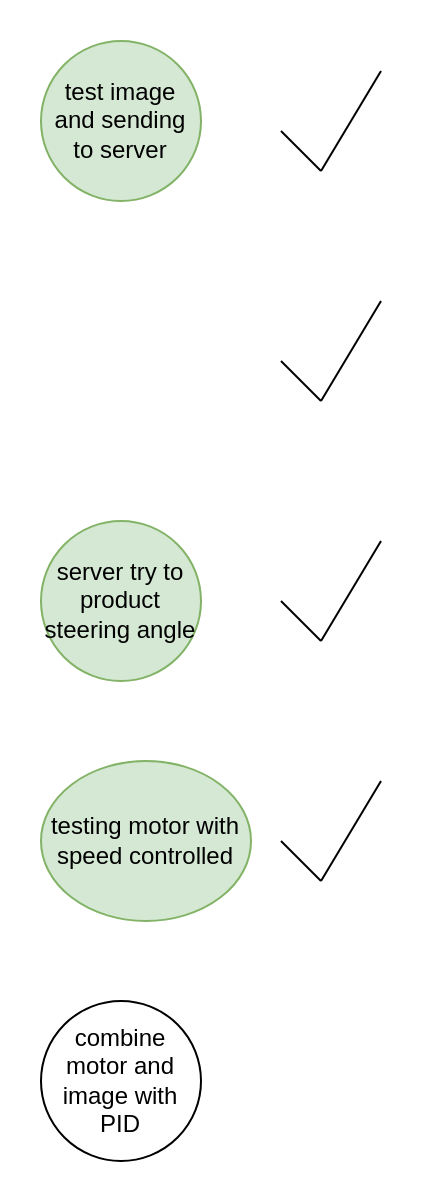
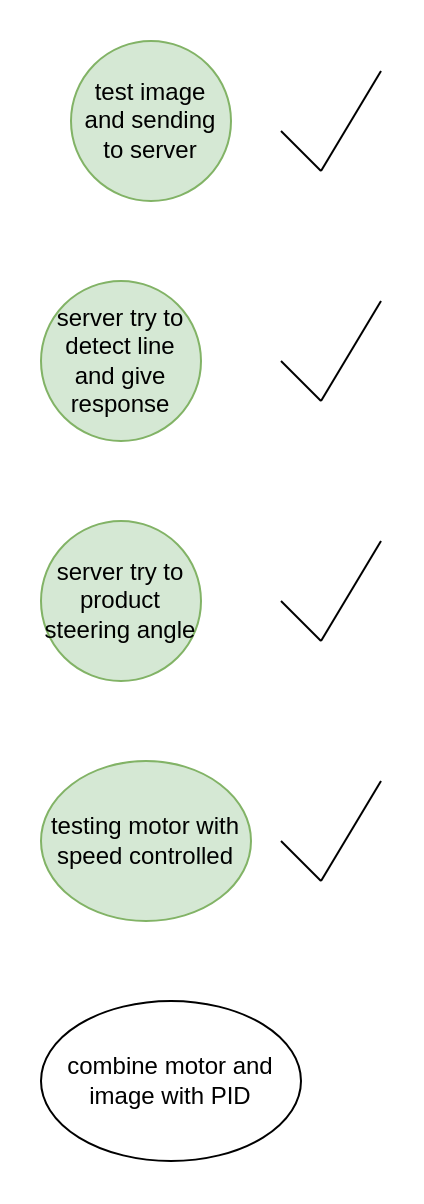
  <mxCell id="0" />
  <mxCell id="1" parent="0" />
- <mxCell id="2" value="test image&lt;br&gt;and sending to server" style="ellipse;whiteSpace=wrap;html=1;aspect=fixed;fillColor=#d5e8d4;strokeColor=#82b366;" vertex="1" parent="1"><mxGeometry x="20" y="20" width="80" height="80" as="geometry" /></mxCell>
+ <mxCell id="2" value="test image&lt;br&gt;and sending to server" style="ellipse;whiteSpace=wrap;html=1;aspect=fixed;fillColor=#d5e8d4;strokeColor=#82b366;" vertex="1" parent="1"><mxGeometry x="35" y="20" width="80" height="80" as="geometry" /></mxCell>
+ <mxCell id="3" value="server try to detect line and give response" style="ellipse;whiteSpace=wrap;html=1;aspect=fixed;fillColor=#d5e8d4;strokeColor=#82b366;" vertex="1" parent="1"><mxGeometry x="20" y="140" width="80" height="80" as="geometry" /></mxCell>
  <mxCell id="4" value="server try to product steering angle" style="ellipse;whiteSpace=wrap;html=1;aspect=fixed;fillColor=#d5e8d4;strokeColor=#82b366;" vertex="1" parent="1"><mxGeometry x="20" y="260" width="80" height="80" as="geometry" /></mxCell>
  <mxCell id="5" value="testing motor with speed controlled" style="ellipse;whiteSpace=wrap;html=1;aspect=fixed;fillColor=#d5e8d4;strokeColor=#82b366;" vertex="1" parent="1"><mxGeometry x="20" y="380" width="105" height="80" as="geometry" /></mxCell>
- <mxCell id="6" value="combine motor and image with PID" style="ellipse;whiteSpace=wrap;html=1;aspect=fixed;" vertex="1" parent="1"><mxGeometry x="20" y="500" width="80" height="80" as="geometry" /></mxCell>
+ <mxCell id="6" value="combine motor and image with PID" style="ellipse;whiteSpace=wrap;html=1;aspect=fixed;" vertex="1" parent="1"><mxGeometry x="20" y="500" width="130" height="80" as="geometry" /></mxCell>
  <mxCell id="7" value="" style="group" vertex="1" connectable="0" parent="1"><mxGeometry x="140" y="35" width="50" height="50" as="geometry" /></mxCell>
  <mxCell id="8" value="" style="endArrow=none;html=1;" edge="1" parent="7"><mxGeometry width="50" height="50" relative="1" as="geometry"><mxPoint x="20" y="50" as="sourcePoint" /><mxPoint y="30" as="targetPoint" /></mxGeometry></mxCell>
  <mxCell id="9" value="" style="endArrow=none;html=1;" edge="1" parent="7"><mxGeometry width="50" height="50" relative="1" as="geometry"><mxPoint x="20" y="50" as="sourcePoint" /><mxPoint x="50" as="targetPoint" /></mxGeometry></mxCell>
  <mxCell id="10" value="" style="group" vertex="1" connectable="0" parent="1"><mxGeometry x="140" y="150" width="50" height="50" as="geometry" /></mxCell>
  <mxCell id="11" value="" style="endArrow=none;html=1;" edge="1" parent="10"><mxGeometry width="50" height="50" relative="1" as="geometry"><mxPoint x="20" y="50" as="sourcePoint" /><mxPoint y="30" as="targetPoint" /></mxGeometry></mxCell>
  <mxCell id="12" value="" style="endArrow=none;html=1;" edge="1" parent="10"><mxGeometry width="50" height="50" relative="1" as="geometry"><mxPoint x="20" y="50" as="sourcePoint" /><mxPoint x="50" as="targetPoint" /></mxGeometry></mxCell>
  <mxCell id="13" value="" style="group" vertex="1" connectable="0" parent="1"><mxGeometry x="140" y="270" width="50" height="50" as="geometry" /></mxCell>
  <mxCell id="14" value="" style="endArrow=none;html=1;" edge="1" parent="13"><mxGeometry width="50" height="50" relative="1" as="geometry"><mxPoint x="20" y="50" as="sourcePoint" /><mxPoint y="30" as="targetPoint" /></mxGeometry></mxCell>
  <mxCell id="15" value="" style="endArrow=none;html=1;" edge="1" parent="13"><mxGeometry width="50" height="50" relative="1" as="geometry"><mxPoint x="20" y="50" as="sourcePoint" /><mxPoint x="50" as="targetPoint" /></mxGeometry></mxCell>
  <mxCell id="16" value="" style="group" vertex="1" connectable="0" parent="1"><mxGeometry x="140" y="390" width="50" height="50" as="geometry" /></mxCell>
  <mxCell id="17" value="" style="endArrow=none;html=1;" edge="1" parent="16"><mxGeometry width="50" height="50" relative="1" as="geometry"><mxPoint x="20" y="50" as="sourcePoint" /><mxPoint y="30" as="targetPoint" /></mxGeometry></mxCell>
  <mxCell id="18" value="" style="endArrow=none;html=1;" edge="1" parent="16"><mxGeometry width="50" height="50" relative="1" as="geometry"><mxPoint x="20" y="50" as="sourcePoint" /><mxPoint x="50" as="targetPoint" /></mxGeometry></mxCell>
